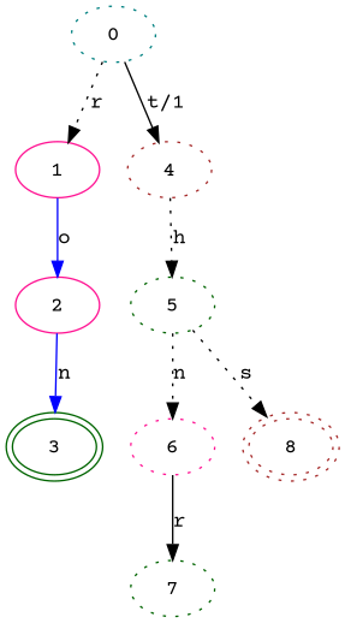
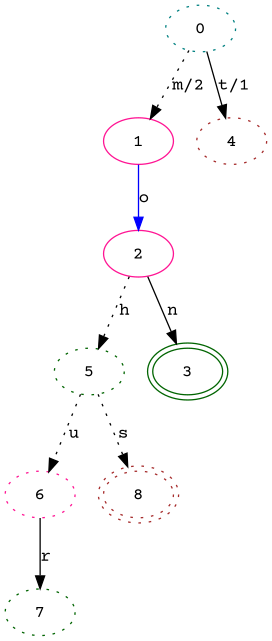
  digraph {
    fontname="Courier Prime"
    labeljust=l
    labelloc=l
    rankdir=TB
    node [color=deeppink fontname="Courier Prime" style=dotted]
    edge [fontname="Courier Prime" style=dotted]
    0 [color=teal]
    1 [style=""]
    4 [color=brown]
    2 [style=""]
    5 [color=darkgreen]
    3 [color=darkgreen peripheries=2 style=""]
    6
    8 [color=brown peripheries=2]
    7 [color=darkgreen]
-   0 -> 1 [label=r]
+   0 -> 1 [label="m/2"]
    0 -> 4 [label="t/1" style=solid]
    1 -> 2 [color=blue label=o style=solid]
-   4 -> 5 [label=h]
-   2 -> 3 [color=blue label=n style=solid]
-   5 -> 6 [label=n]
+   2 -> 5 [label=h]
+   2 -> 3 [color=black label=n style=solid]
+   5 -> 6 [label=u]
    5 -> 8 [label=s]
    6 -> 7 [label=r style=solid]
  }
